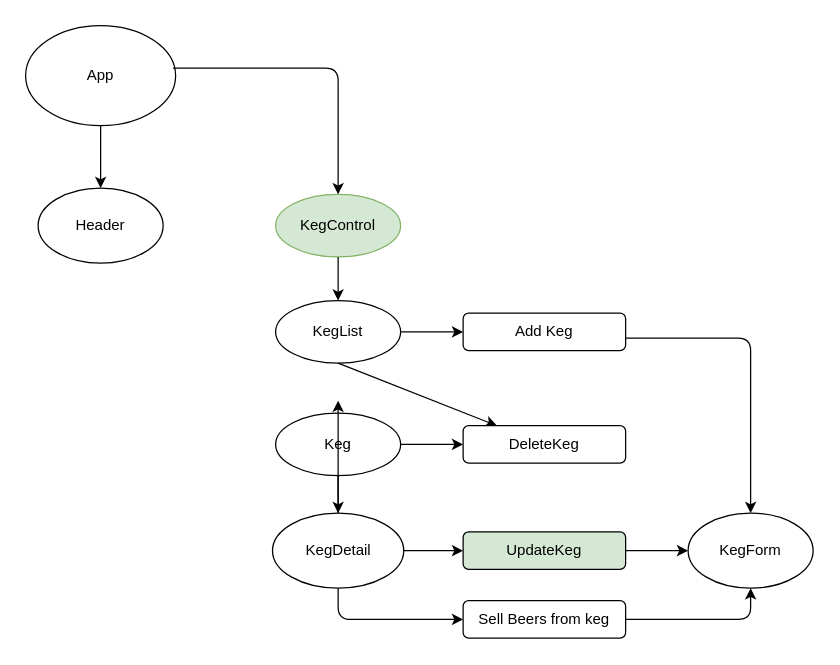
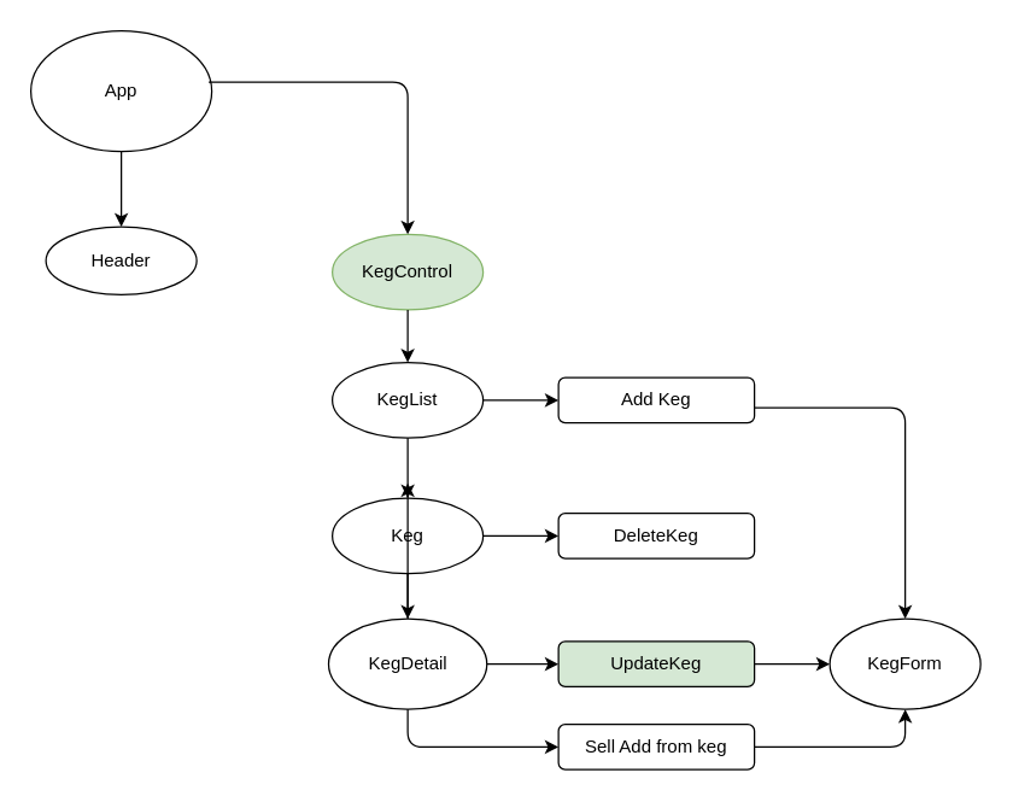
  <mxCell id="0" />
  <mxCell id="1" parent="0" />
  <mxCell id="2" value="App" style="ellipse;whiteSpace=wrap;html=1;" vertex="1" parent="1"><mxGeometry x="20" y="20" width="120" height="80" as="geometry" /></mxCell>
  <mxCell id="3" value="" style="endArrow=classic;html=1;exitX=0.5;exitY=1;exitDx=0;exitDy=0;entryX=0.5;entryY=0;entryDx=0;entryDy=0;" edge="1" parent="1" source="2" target="4"><mxGeometry width="50" height="50" relative="1" as="geometry"><mxPoint x="80" y="270" as="sourcePoint" /><mxPoint x="-220" y="160" as="targetPoint" /><Array as="points" /></mxGeometry></mxCell>
- <mxCell id="4" value="Header" style="ellipse;whiteSpace=wrap;html=1;" vertex="1" parent="1"><mxGeometry x="30" y="150" width="100" height="60" as="geometry" /></mxCell>
+ <mxCell id="4" value="Header" style="ellipse;whiteSpace=wrap;html=1;" vertex="1" parent="1"><mxGeometry x="30" y="150" width="100" height="45" as="geometry" /></mxCell>
  <mxCell id="5" value="KegControl" style="ellipse;whiteSpace=wrap;html=1;fillColor=#d5e8d4;strokeColor=#82b366;" vertex="1" parent="1"><mxGeometry x="220" y="155" width="100" height="50" as="geometry" /></mxCell>
  <mxCell id="6" value="" style="endArrow=classic;html=1;exitX=0.983;exitY=0.425;exitDx=0;exitDy=0;exitPerimeter=0;entryX=0.5;entryY=0;entryDx=0;entryDy=0;" edge="1" parent="1" source="2" target="5"><mxGeometry width="50" height="50" relative="1" as="geometry"><mxPoint x="150" y="320" as="sourcePoint" /><mxPoint x="200" y="270" as="targetPoint" /><Array as="points"><mxPoint x="270" y="54" /></Array></mxGeometry></mxCell>
  <mxCell id="7" value="KegList" style="ellipse;whiteSpace=wrap;html=1;" vertex="1" parent="1"><mxGeometry x="220" y="240" width="100" height="50" as="geometry" /></mxCell>
  <mxCell id="8" value="Keg" style="ellipse;whiteSpace=wrap;html=1;" vertex="1" parent="1"><mxGeometry x="220" y="330" width="100" height="50" as="geometry" /></mxCell>
  <mxCell id="9" value="KegDetail" style="ellipse;whiteSpace=wrap;html=1;" vertex="1" parent="1"><mxGeometry x="217.5" y="410" width="105" height="60" as="geometry" /></mxCell>
  <mxCell id="10" value="" style="endArrow=classic;html=1;exitX=0.5;exitY=1;exitDx=0;exitDy=0;" edge="1" parent="1" source="5" target="7"><mxGeometry width="50" height="50" relative="1" as="geometry"><mxPoint x="140" y="380" as="sourcePoint" /><mxPoint x="190" y="330" as="targetPoint" /></mxGeometry></mxCell>
- <mxCell id="11" value="" style="endArrow=classic;html=1;exitX=0.5;exitY=1;exitDx=0;exitDy=0;" edge="1" parent="1" source="7" target="14"><mxGeometry width="50" height="50" relative="1" as="geometry"><mxPoint x="140" y="380" as="sourcePoint" /><mxPoint x="190" y="330" as="targetPoint" /></mxGeometry></mxCell>
+ <mxCell id="11" value="" style="endArrow=classic;html=1;exitX=0.5;exitY=1;exitDx=0;exitDy=0;entryX=0.5;entryY=0;entryDx=0;entryDy=0;" edge="1" parent="1" source="7" target="8"><mxGeometry width="50" height="50" relative="1" as="geometry"><mxPoint x="140" y="380" as="sourcePoint" /><mxPoint x="190" y="330" as="targetPoint" /></mxGeometry></mxCell>
  <mxCell id="12" value="" style="endArrow=classic;html=1;exitX=0.5;exitY=1;exitDx=0;exitDy=0;entryX=0.5;entryY=0;entryDx=0;entryDy=0;" edge="1" parent="1" source="8" target="9"><mxGeometry width="50" height="50" relative="1" as="geometry"><mxPoint x="140" y="380" as="sourcePoint" /><mxPoint x="260" y="410" as="targetPoint" /></mxGeometry></mxCell>
  <mxCell id="13" value="Add Keg" style="rounded=1;whiteSpace=wrap;html=1;" vertex="1" parent="1"><mxGeometry x="370" y="250" width="130" height="30" as="geometry" /></mxCell>
  <mxCell id="14" value="DeleteKeg" style="rounded=1;whiteSpace=wrap;html=1;" vertex="1" parent="1"><mxGeometry x="370" y="340" width="130" height="30" as="geometry" /></mxCell>
  <mxCell id="15" value="UpdateKeg" style="rounded=1;whiteSpace=wrap;html=1;fillColor=#d5e8d4;" vertex="1" parent="1"><mxGeometry x="370" y="425" width="130" height="30" as="geometry" /></mxCell>
  <mxCell id="16" value="KegForm" style="ellipse;whiteSpace=wrap;html=1;" vertex="1" parent="1"><mxGeometry x="550" y="410" width="100" height="60" as="geometry" /></mxCell>
  <mxCell id="17" value="" style="endArrow=classic;html=1;exitX=1;exitY=0.5;exitDx=0;exitDy=0;entryX=0;entryY=0.5;entryDx=0;entryDy=0;" edge="1" parent="1" source="7" target="13"><mxGeometry width="50" height="50" relative="1" as="geometry"><mxPoint x="220" y="300" as="sourcePoint" /><mxPoint x="270" y="250" as="targetPoint" /></mxGeometry></mxCell>
  <mxCell id="18" value="" style="endArrow=classic;html=1;exitX=1;exitY=0.5;exitDx=0;exitDy=0;entryX=0;entryY=0.5;entryDx=0;entryDy=0;" edge="1" parent="1" source="8" target="14"><mxGeometry width="50" height="50" relative="1" as="geometry"><mxPoint x="220" y="300" as="sourcePoint" /><mxPoint x="270" y="250" as="targetPoint" /></mxGeometry></mxCell>
  <mxCell id="19" value="" style="endArrow=classic;html=1;exitX=1;exitY=0.5;exitDx=0;exitDy=0;entryX=0;entryY=0.5;entryDx=0;entryDy=0;" edge="1" parent="1" source="9" target="15"><mxGeometry width="50" height="50" relative="1" as="geometry"><mxPoint x="220" y="300" as="sourcePoint" /><mxPoint x="270" y="250" as="targetPoint" /></mxGeometry></mxCell>
  <mxCell id="20" value="" style="endArrow=classic;html=1;exitX=1;exitY=0.5;exitDx=0;exitDy=0;" edge="1" parent="1" source="15" target="16"><mxGeometry width="50" height="50" relative="1" as="geometry"><mxPoint x="220" y="300" as="sourcePoint" /><mxPoint x="270" y="250" as="targetPoint" /></mxGeometry></mxCell>
  <mxCell id="21" value="" style="endArrow=classic;html=1;entryX=0.5;entryY=0;entryDx=0;entryDy=0;" edge="1" parent="1" target="16"><mxGeometry width="50" height="50" relative="1" as="geometry"><mxPoint x="500" y="270" as="sourcePoint" /><mxPoint x="550" y="220" as="targetPoint" /><Array as="points"><mxPoint x="600" y="270" /></Array></mxGeometry></mxCell>
- <mxCell id="22" value="Sell Beers from keg" style="rounded=1;whiteSpace=wrap;html=1;" vertex="1" parent="1"><mxGeometry x="370" y="480" width="130" height="30" as="geometry" /></mxCell>
+ <mxCell id="22" value="Sell Add from keg" style="rounded=1;whiteSpace=wrap;html=1;" vertex="1" parent="1"><mxGeometry x="370" y="480" width="130" height="30" as="geometry" /></mxCell>
  <mxCell id="23" value="" style="endArrow=classic;html=1;" edge="1" parent="1" source="9"><mxGeometry width="50" height="50" relative="1" as="geometry"><mxPoint x="220" y="370" as="sourcePoint" /><mxPoint x="270" y="320" as="targetPoint" /></mxGeometry></mxCell>
  <mxCell id="24" value="" style="endArrow=classic;html=1;entryX=0;entryY=0.5;entryDx=0;entryDy=0;exitX=0.5;exitY=1;exitDx=0;exitDy=0;" edge="1" parent="1" source="9" target="22"><mxGeometry width="50" height="50" relative="1" as="geometry"><mxPoint x="220" y="370" as="sourcePoint" /><mxPoint x="270" y="320" as="targetPoint" /><Array as="points"><mxPoint x="270" y="495" /></Array></mxGeometry></mxCell>
  <mxCell id="25" value="" style="endArrow=classic;html=1;exitX=1;exitY=0.5;exitDx=0;exitDy=0;entryX=0.5;entryY=1;entryDx=0;entryDy=0;" edge="1" parent="1" source="22" target="16"><mxGeometry width="50" height="50" relative="1" as="geometry"><mxPoint x="220" y="370" as="sourcePoint" /><mxPoint x="270" y="320" as="targetPoint" /><Array as="points"><mxPoint x="600" y="495" /></Array></mxGeometry></mxCell>
